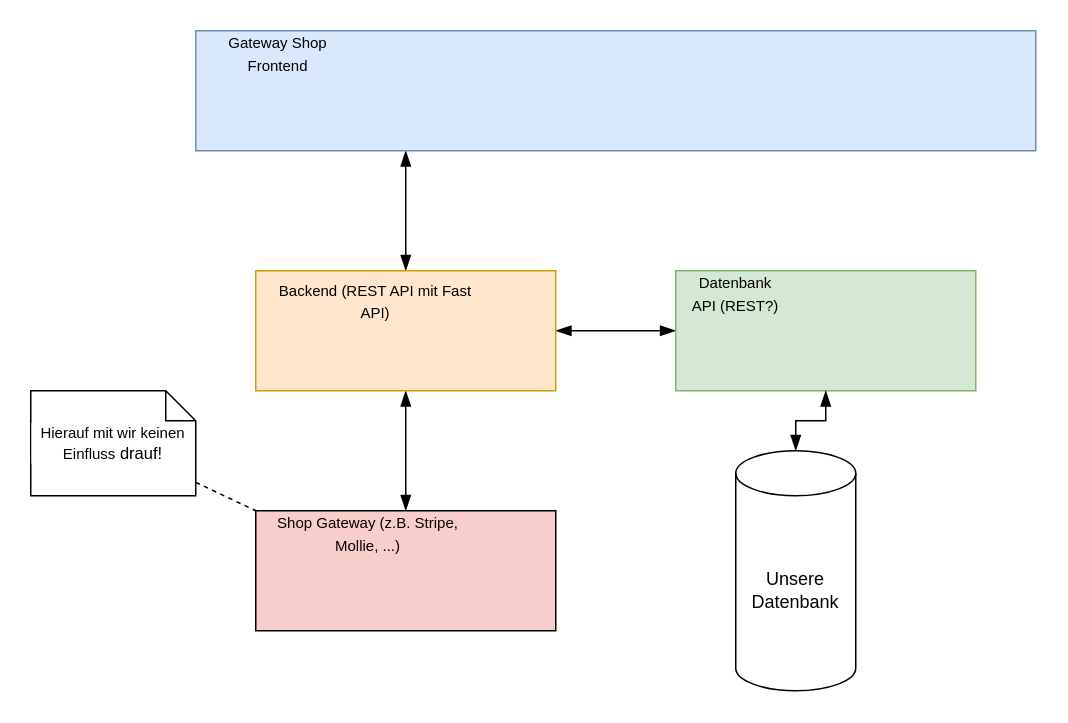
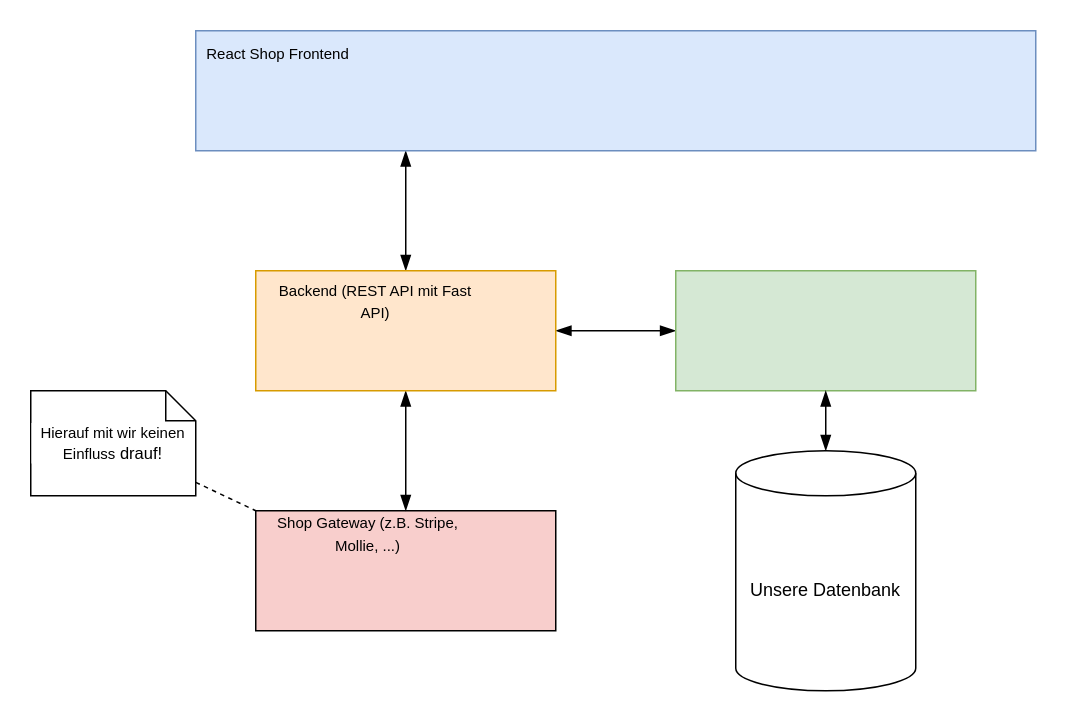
  <mxCell id="0" />
  <mxCell id="1" parent="0" />
  <mxCell id="2" value="" style="rounded=0;whiteSpace=wrap;html=1;fillColor=#f8cecc;strokeColor=default;gradientColor=none;" vertex="1" parent="1"><mxGeometry x="170" y="340" width="200" height="80" as="geometry" /></mxCell>
  <mxCell id="3" style="edgeStyle=orthogonalEdgeStyle;rounded=0;orthogonalLoop=1;jettySize=auto;html=1;entryX=0.25;entryY=1;entryDx=0;entryDy=0;endArrow=blockThin;endFill=1;startArrow=blockThin;startFill=1;startSize=8;endSize=8;" edge="1" parent="1" source="6" target="8"><mxGeometry relative="1" as="geometry" /></mxCell>
  <mxCell id="4" style="edgeStyle=orthogonalEdgeStyle;shape=connector;rounded=0;orthogonalLoop=1;jettySize=auto;html=1;entryX=0;entryY=0.5;entryDx=0;entryDy=0;strokeColor=default;align=center;verticalAlign=middle;fontFamily=Helvetica;fontSize=11;fontColor=default;labelBackgroundColor=default;startArrow=blockThin;startFill=1;startSize=8;endArrow=blockThin;endFill=1;endSize=8;" edge="1" parent="1" source="6" target="11"><mxGeometry relative="1" as="geometry" /></mxCell>
  <mxCell id="5" style="edgeStyle=orthogonalEdgeStyle;shape=connector;rounded=0;orthogonalLoop=1;jettySize=auto;html=1;strokeColor=default;align=center;verticalAlign=middle;fontFamily=Helvetica;fontSize=11;fontColor=default;labelBackgroundColor=default;startArrow=blockThin;startFill=1;startSize=8;endArrow=blockThin;endFill=1;endSize=8;" edge="1" parent="1" source="6" target="2"><mxGeometry relative="1" as="geometry" /></mxCell>
  <mxCell id="6" value="" style="rounded=0;whiteSpace=wrap;html=1;fillColor=#ffe6cc;strokeColor=#d79b00;" vertex="1" parent="1"><mxGeometry x="170" y="180" width="200" height="80" as="geometry" /></mxCell>
- <mxCell id="7" value="&lt;font&gt;Unsere Datenbank&lt;/font&gt;" style="shape=cylinder3;whiteSpace=wrap;html=1;boundedLbl=1;backgroundOutline=1;size=15;" vertex="1" parent="1"><mxGeometry x="490" y="300" width="80" height="160" as="geometry" /></mxCell>
+ <mxCell id="7" value="&lt;font&gt;Unsere Datenbank&lt;/font&gt;" style="shape=cylinder3;whiteSpace=wrap;html=1;boundedLbl=1;backgroundOutline=1;size=15;" vertex="1" parent="1"><mxGeometry x="490" y="300" width="120" height="160" as="geometry" /></mxCell>
  <mxCell id="8" value="" style="rounded=0;whiteSpace=wrap;html=1;fillColor=#dae8fc;strokeColor=#6c8ebf;" vertex="1" parent="1"><mxGeometry x="130" y="20" width="560" height="80" as="geometry" /></mxCell>
  <mxCell id="9" value="&lt;font style=&quot;font-size: 10px;&quot;&gt;Shop Gateway (z.B. Stripe, Mollie, ...)&lt;/font&gt;" style="text;html=1;whiteSpace=wrap;strokeColor=none;fillColor=none;align=center;verticalAlign=middle;rounded=0;" vertex="1" parent="1"><mxGeometry x="170" y="340" width="150" height="30" as="geometry" /></mxCell>
- <mxCell id="10" value="&lt;font style=&quot;font-size: 10px;&quot;&gt;Gateway&amp;nbsp;Shop Frontend&lt;/font&gt;" style="text;html=1;whiteSpace=wrap;strokeColor=none;fillColor=none;align=center;verticalAlign=middle;rounded=0;" vertex="1" parent="1"><mxGeometry x="130" y="20" width="110" height="30" as="geometry" /></mxCell>
+ <mxCell id="10" value="&lt;font style=&quot;font-size: 10px;&quot;&gt;React&amp;nbsp;Shop Frontend&lt;/font&gt;" style="text;html=1;whiteSpace=wrap;strokeColor=none;fillColor=none;align=center;verticalAlign=middle;rounded=0;" vertex="1" parent="1"><mxGeometry x="130" y="20" width="110" height="30" as="geometry" /></mxCell>
  <mxCell id="11" value="" style="rounded=0;whiteSpace=wrap;html=1;fillColor=#d5e8d4;strokeColor=#82b366;align=left;" vertex="1" parent="1"><mxGeometry x="450" y="180" width="200" height="80" as="geometry" /></mxCell>
- <mxCell id="12" value="&lt;font style=&quot;font-size: 10px;&quot;&gt;Datenbank API&amp;nbsp;(REST?)&lt;/font&gt;" style="text;html=1;whiteSpace=wrap;strokeColor=none;fillColor=none;align=center;verticalAlign=middle;rounded=0;" vertex="1" parent="1"><mxGeometry x="450" y="180" width="80" height="30" as="geometry" /></mxCell>
  <mxCell id="13" value="&lt;font style=&quot;font-size: 10px;&quot;&gt;Backend (REST API mit Fast API)&lt;/font&gt;" style="text;html=1;whiteSpace=wrap;strokeColor=none;fillColor=none;align=center;verticalAlign=middle;rounded=0;" vertex="1" parent="1"><mxGeometry x="180" y="185" width="140" height="30" as="geometry" /></mxCell>
  <mxCell id="14" style="edgeStyle=orthogonalEdgeStyle;shape=connector;rounded=0;orthogonalLoop=1;jettySize=auto;html=1;entryX=0.5;entryY=0;entryDx=0;entryDy=0;entryPerimeter=0;strokeColor=default;align=center;verticalAlign=middle;fontFamily=Helvetica;fontSize=11;fontColor=default;labelBackgroundColor=default;startArrow=blockThin;startFill=1;startSize=8;endArrow=blockThin;endFill=1;endSize=8;" edge="1" parent="1" source="11" target="7"><mxGeometry relative="1" as="geometry" /></mxCell>
  <mxCell id="15" style="shape=connector;rounded=0;orthogonalLoop=1;jettySize=auto;html=1;entryX=0;entryY=0;entryDx=0;entryDy=0;strokeColor=default;align=center;verticalAlign=middle;fontFamily=Helvetica;fontSize=11;fontColor=default;labelBackgroundColor=default;startArrow=none;startFill=0;startSize=8;endArrow=none;endFill=0;endSize=8;dashed=1;" edge="1" parent="1" source="16" target="9"><mxGeometry relative="1" as="geometry" /></mxCell>
  <mxCell id="16" value="&lt;font style=&quot;font-size: 10px;&quot;&gt;Hierauf mit wir keinen Einfluss&lt;/font&gt;&amp;nbsp;drauf!" style="shape=note;size=20;whiteSpace=wrap;html=1;fontFamily=Helvetica;fontSize=11;fontColor=default;labelBackgroundColor=default;" vertex="1" parent="1"><mxGeometry x="20" y="260" width="110" height="70" as="geometry" /></mxCell>
